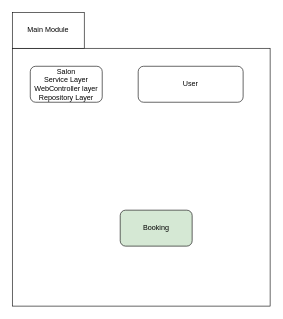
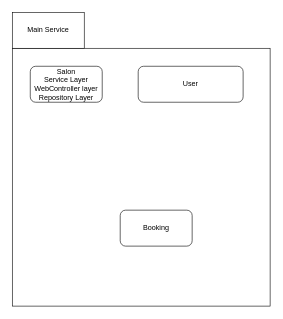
  <mxCell id="0" />
  <mxCell id="1" parent="0" />
  <mxCell id="2" value="" style="whiteSpace=wrap;html=1;aspect=fixed;" vertex="1" parent="1"><mxGeometry x="20" y="80" width="430" height="430" as="geometry" /></mxCell>
  <mxCell id="3" value="Salon&lt;br&gt;Service Layer&lt;br&gt;WebController layer&lt;br&gt;Repository Layer" style="rounded=1;whiteSpace=wrap;html=1;" vertex="1" parent="1"><mxGeometry x="50" y="110" width="120" height="60" as="geometry" /></mxCell>
- <mxCell id="4" value="Main Module" style="rounded=0;whiteSpace=wrap;html=1;" vertex="1" parent="1"><mxGeometry x="20" y="20" width="120" height="60" as="geometry" /></mxCell>
+ <mxCell id="4" value="Main Service" style="rounded=0;whiteSpace=wrap;html=1;" vertex="1" parent="1"><mxGeometry x="20" y="20" width="120" height="60" as="geometry" /></mxCell>
  <mxCell id="5" value="User" style="rounded=1;whiteSpace=wrap;html=1;" vertex="1" parent="1"><mxGeometry x="230" y="110" width="175" height="60" as="geometry" /></mxCell>
- <mxCell id="6" value="Booking" style="rounded=1;whiteSpace=wrap;html=1;fillColor=#d5e8d4;" vertex="1" parent="1"><mxGeometry x="200" y="350" width="120" height="60" as="geometry" /></mxCell>
+ <mxCell id="6" value="Booking" style="rounded=1;whiteSpace=wrap;html=1;" vertex="1" parent="1"><mxGeometry x="200" y="350" width="120" height="60" as="geometry" /></mxCell>
